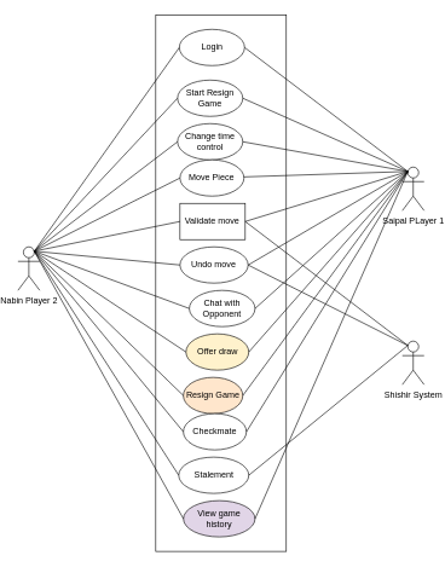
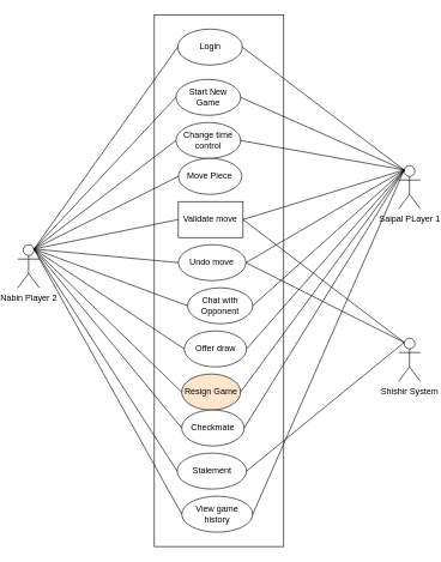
  <mxCell id="0" />
  <mxCell id="1" parent="0" />
  <mxCell id="2" value="Nabin Player 2" style="shape=umlActor;verticalLabelPosition=bottom;verticalAlign=top;html=1;outlineConnect=0;" parent="1" vertex="1"><mxGeometry x="20" y="340" width="30" height="60" as="geometry" /></mxCell>
  <mxCell id="3" value="Saipal PLayer 1" style="shape=umlActor;verticalLabelPosition=bottom;verticalAlign=top;html=1;outlineConnect=0;" parent="1" vertex="1"><mxGeometry x="550" y="230" width="30" height="60" as="geometry" /></mxCell>
  <mxCell id="4" value="" style="rounded=0;whiteSpace=wrap;html=1;" parent="1" vertex="1"><mxGeometry x="210" y="20" width="180" height="740" as="geometry" /></mxCell>
- <mxCell id="5" value="Offer draw" style="ellipse;whiteSpace=wrap;html=1;fillColor=#fff2cc;" parent="1" vertex="1"><mxGeometry x="251.63" y="460" width="86.62" height="50" as="geometry" /></mxCell>
+ <mxCell id="5" value="Offer draw" style="ellipse;whiteSpace=wrap;html=1;" parent="1" vertex="1"><mxGeometry x="251.63" y="460" width="86.62" height="50" as="geometry" /></mxCell>
  <mxCell id="6" value="Stalement" style="ellipse;whiteSpace=wrap;html=1;" parent="1" vertex="1"><mxGeometry x="241.63" y="630" width="96.62" height="50" as="geometry" /></mxCell>
  <mxCell id="7" value="Undo move" style="ellipse;whiteSpace=wrap;html=1;" parent="1" vertex="1"><mxGeometry x="243.38" y="340" width="94" height="50" as="geometry" /></mxCell>
  <mxCell id="8" value="Chat with Opponent" style="ellipse;whiteSpace=wrap;html=1;" parent="1" vertex="1"><mxGeometry x="256.26" y="400" width="90.62" height="50" as="geometry" /></mxCell>
- <mxCell id="9" value="View game history" style="ellipse;whiteSpace=wrap;html=1;fillColor=#e1d5e7;" parent="1" vertex="1"><mxGeometry x="248.13" y="690" width="98.75" height="50" as="geometry" /></mxCell>
+ <mxCell id="9" value="View game history" style="ellipse;whiteSpace=wrap;html=1;" parent="1" vertex="1"><mxGeometry x="248.13" y="690" width="98.75" height="50" as="geometry" /></mxCell>
  <mxCell id="10" value="Resign Game" style="ellipse;whiteSpace=wrap;html=1;fillColor=#ffe6cc;" parent="1" vertex="1"><mxGeometry x="248" y="520" width="82" height="50" as="geometry" /></mxCell>
  <mxCell id="11" value="Change time control" style="ellipse;whiteSpace=wrap;html=1;" parent="1" vertex="1"><mxGeometry x="240" y="170" width="90" height="50" as="geometry" /></mxCell>
- <mxCell id="12" value="Start Resign Game" style="ellipse;whiteSpace=wrap;html=1;" parent="1" vertex="1"><mxGeometry x="240" y="110" width="90" height="50" as="geometry" /></mxCell>
+ <mxCell id="12" value="Start New Game" style="ellipse;whiteSpace=wrap;html=1;" parent="1" vertex="1"><mxGeometry x="240" y="110" width="90" height="50" as="geometry" /></mxCell>
  <mxCell id="13" value="Login" style="ellipse;whiteSpace=wrap;html=1;" parent="1" vertex="1"><mxGeometry x="242.5" y="40" width="90" height="50" as="geometry" /></mxCell>
  <mxCell id="14" value="Move Piece" style="ellipse;whiteSpace=wrap;html=1;" parent="1" vertex="1"><mxGeometry x="243.38" y="220" width="88.25" height="50" as="geometry" /></mxCell>
  <mxCell id="15" value="Validate move" style="whiteSpace=wrap;html=1;rounded=0;" parent="1" vertex="1"><mxGeometry x="243.38" y="280" width="90" height="50" as="geometry" /></mxCell>
  <mxCell id="16" value="Checkmate" style="ellipse;whiteSpace=wrap;html=1;" parent="1" vertex="1"><mxGeometry x="248" y="570" width="87" height="50" as="geometry" /></mxCell>
  <mxCell id="17" value="Shishir System" style="shape=umlActor;verticalLabelPosition=bottom;verticalAlign=top;html=1;outlineConnect=0;" parent="1" vertex="1"><mxGeometry x="550" y="470" width="30" height="60" as="geometry" /></mxCell>
  <mxCell id="18" value="" style="endArrow=none;html=1;rounded=0;exitX=1;exitY=0.5;exitDx=0;exitDy=0;entryX=0.25;entryY=0.1;entryDx=0;entryDy=0;entryPerimeter=0;" edge="1" parent="1" source="13" target="3"><mxGeometry width="50" height="50" relative="1" as="geometry"><mxPoint x="490" y="110" as="sourcePoint" /><mxPoint x="540" y="60" as="targetPoint" /></mxGeometry></mxCell>
  <mxCell id="19" value="" style="endArrow=none;html=1;rounded=0;exitX=0.75;exitY=0.1;exitDx=0;exitDy=0;exitPerimeter=0;entryX=0;entryY=0.5;entryDx=0;entryDy=0;" edge="1" parent="1" source="2" target="13"><mxGeometry width="50" height="50" relative="1" as="geometry"><mxPoint x="-130" y="320" as="sourcePoint" /><mxPoint y="270" as="targetPoint" x="-80" /></mxGeometry></mxCell>
  <mxCell id="20" value="" style="endArrow=none;html=1;rounded=0;exitX=0.75;exitY=0.1;exitDx=0;exitDy=0;exitPerimeter=0;entryX=0;entryY=0.5;entryDx=0;entryDy=0;" edge="1" parent="1" source="2" target="12"><mxGeometry width="50" height="50" relative="1" as="geometry"><mxPoint x="-140" y="370" as="sourcePoint" /><mxPoint x="-90" y="320" as="targetPoint" /></mxGeometry></mxCell>
  <mxCell id="21" value="" style="endArrow=none;html=1;rounded=0;entryX=0.25;entryY=0.1;entryDx=0;entryDy=0;entryPerimeter=0;exitX=1;exitY=0.5;exitDx=0;exitDy=0;" edge="1" parent="1" source="12" target="3"><mxGeometry width="50" height="50" relative="1" as="geometry"><mxPoint x="410" y="260" as="sourcePoint" /><mxPoint x="460" y="210" as="targetPoint" /></mxGeometry></mxCell>
- <mxCell id="22" value="" style="endArrow=none;html=1;rounded=0;entryX=0.25;entryY=0.1;entryDx=0;entryDy=0;entryPerimeter=0;" edge="1" parent="1" source="14" target="3"><mxGeometry width="50" height="50" relative="1" as="geometry"><mxPoint x="-140" y="340" as="sourcePoint" /><mxPoint x="-90" y="290" as="targetPoint" /></mxGeometry></mxCell>
  <mxCell id="23" value="" style="endArrow=none;html=1;rounded=0;entryX=0.25;entryY=0.1;entryDx=0;entryDy=0;entryPerimeter=0;exitX=1;exitY=0.5;exitDx=0;exitDy=0;" edge="1" parent="1" source="11" target="3"><mxGeometry width="50" height="50" relative="1" as="geometry"><mxPoint x="-130" y="480" as="sourcePoint" /><mxPoint y="430" as="targetPoint" x="-80" /></mxGeometry></mxCell>
  <mxCell id="24" value="" style="endArrow=none;html=1;rounded=0;exitX=1;exitY=0.5;exitDx=0;exitDy=0;entryX=0.25;entryY=0.1;entryDx=0;entryDy=0;entryPerimeter=0;" edge="1" parent="1" source="15" target="17"><mxGeometry width="50" height="50" relative="1" as="geometry"><mxPoint y="550" as="sourcePoint" x="-80" /><mxPoint x="540" y="470" as="targetPoint" /></mxGeometry></mxCell>
  <mxCell id="25" value="" style="endArrow=none;html=1;rounded=0;entryX=0;entryY=0.5;entryDx=0;entryDy=0;exitX=0.75;exitY=0.1;exitDx=0;exitDy=0;exitPerimeter=0;" edge="1" parent="1" source="2" target="15"><mxGeometry width="50" height="50" relative="1" as="geometry"><mxPoint x="40" y="570" as="sourcePoint" /><mxPoint x="90" y="520" as="targetPoint" /></mxGeometry></mxCell>
  <mxCell id="26" value="" style="endArrow=none;html=1;rounded=0;entryX=0;entryY=0.5;entryDx=0;entryDy=0;exitX=0.75;exitY=0.1;exitDx=0;exitDy=0;exitPerimeter=0;" edge="1" parent="1" source="2" target="11"><mxGeometry width="50" height="50" relative="1" as="geometry"><mxPoint x="-90" y="400" as="sourcePoint" /><mxPoint x="-40" y="350" as="targetPoint" /></mxGeometry></mxCell>
  <mxCell id="27" value="" style="endArrow=none;html=1;rounded=0;entryX=0;entryY=0.5;entryDx=0;entryDy=0;exitX=0.75;exitY=0.1;exitDx=0;exitDy=0;exitPerimeter=0;" edge="1" parent="1" source="2" target="14"><mxGeometry width="50" height="50" relative="1" as="geometry"><mxPoint x="-40" y="480" as="sourcePoint" /><mxPoint x="50" y="460" as="targetPoint" /></mxGeometry></mxCell>
  <mxCell id="28" value="" style="endArrow=none;html=1;rounded=0;entryX=0.25;entryY=0.1;entryDx=0;entryDy=0;entryPerimeter=0;exitX=1;exitY=0.5;exitDx=0;exitDy=0;" edge="1" parent="1" source="15" target="3"><mxGeometry width="50" height="50" relative="1" as="geometry"><mxPoint x="-50" y="550" as="sourcePoint" /><mxPoint x="0" y="500" as="targetPoint" /></mxGeometry></mxCell>
  <mxCell id="29" value="" style="endArrow=none;html=1;rounded=0;entryX=0;entryY=0.5;entryDx=0;entryDy=0;exitX=0.75;exitY=0.1;exitDx=0;exitDy=0;exitPerimeter=0;" edge="1" parent="1" source="2" target="7"><mxGeometry width="50" height="50" relative="1" as="geometry"><mxPoint x="40" y="350" as="sourcePoint" /><mxPoint x="-50" y="510" as="targetPoint" /></mxGeometry></mxCell>
  <mxCell id="30" value="" style="endArrow=none;html=1;rounded=0;entryX=0;entryY=0.5;entryDx=0;entryDy=0;exitX=0.75;exitY=0.1;exitDx=0;exitDy=0;exitPerimeter=0;" edge="1" parent="1" source="2" target="8"><mxGeometry width="50" height="50" relative="1" as="geometry"><mxPoint x="30" y="510" as="sourcePoint" /><mxPoint x="50" y="480" as="targetPoint" /></mxGeometry></mxCell>
  <mxCell id="31" value="" style="endArrow=none;html=1;rounded=0;entryX=0;entryY=0.5;entryDx=0;entryDy=0;exitX=0.75;exitY=0.1;exitDx=0;exitDy=0;exitPerimeter=0;" edge="1" parent="1" source="2" target="5"><mxGeometry width="50" height="50" relative="1" as="geometry"><mxPoint x="0" y="530" as="sourcePoint" /><mxPoint x="50" y="480" as="targetPoint" /></mxGeometry></mxCell>
  <mxCell id="32" value="" style="endArrow=none;html=1;rounded=0;entryX=0;entryY=0.5;entryDx=0;entryDy=0;exitX=0.75;exitY=0.1;exitDx=0;exitDy=0;exitPerimeter=0;" edge="1" parent="1" source="2" target="10"><mxGeometry width="50" height="50" relative="1" as="geometry"><mxPoint x="50" y="570" as="sourcePoint" /><mxPoint x="100" y="520" as="targetPoint" /></mxGeometry></mxCell>
  <mxCell id="33" value="" style="endArrow=none;html=1;rounded=0;entryX=0;entryY=0.5;entryDx=0;entryDy=0;exitX=0.75;exitY=0.1;exitDx=0;exitDy=0;exitPerimeter=0;" edge="1" parent="1" source="2" target="16"><mxGeometry width="50" height="50" relative="1" as="geometry"><mxPoint x="50" y="580" as="sourcePoint" /><mxPoint x="100" y="530" as="targetPoint" /></mxGeometry></mxCell>
  <mxCell id="34" value="" style="endArrow=none;html=1;rounded=0;entryX=0;entryY=0.5;entryDx=0;entryDy=0;exitX=0.75;exitY=0.1;exitDx=0;exitDy=0;exitPerimeter=0;" edge="1" parent="1" source="2" target="6"><mxGeometry width="50" height="50" relative="1" as="geometry"><mxPoint x="10" y="560" as="sourcePoint" /><mxPoint x="60" y="510" as="targetPoint" /></mxGeometry></mxCell>
  <mxCell id="35" value="" style="endArrow=none;html=1;rounded=0;entryX=0;entryY=0.5;entryDx=0;entryDy=0;exitX=0.75;exitY=0.1;exitDx=0;exitDy=0;exitPerimeter=0;" edge="1" parent="1" source="2" target="9"><mxGeometry width="50" height="50" relative="1" as="geometry"><mxPoint x="-20" y="560" as="sourcePoint" /><mxPoint x="30" y="510" as="targetPoint" /></mxGeometry></mxCell>
  <mxCell id="36" value="" style="endArrow=none;html=1;rounded=0;exitX=1;exitY=0.5;exitDx=0;exitDy=0;entryX=0.25;entryY=0.1;entryDx=0;entryDy=0;entryPerimeter=0;" edge="1" parent="1" source="7" target="3"><mxGeometry width="50" height="50" relative="1" as="geometry"><mxPoint x="600" y="410" as="sourcePoint" /><mxPoint x="550" y="240" as="targetPoint" /></mxGeometry></mxCell>
  <mxCell id="37" value="" style="endArrow=none;html=1;rounded=0;exitX=1;exitY=0.5;exitDx=0;exitDy=0;entryX=0.25;entryY=0.1;entryDx=0;entryDy=0;entryPerimeter=0;" edge="1" parent="1" source="7" target="17"><mxGeometry width="50" height="50" relative="1" as="geometry"><mxPoint x="500" y="420" as="sourcePoint" /><mxPoint x="550" y="370" as="targetPoint" /></mxGeometry></mxCell>
  <mxCell id="38" value="" style="endArrow=none;html=1;rounded=0;entryX=0.25;entryY=0.1;entryDx=0;entryDy=0;entryPerimeter=0;exitX=1;exitY=0.5;exitDx=0;exitDy=0;" edge="1" parent="1" source="8" target="3"><mxGeometry width="50" height="50" relative="1" as="geometry"><mxPoint x="410" y="380" as="sourcePoint" /><mxPoint x="460" y="330" as="targetPoint" /></mxGeometry></mxCell>
  <mxCell id="39" value="" style="endArrow=none;html=1;rounded=0;exitX=1;exitY=0.5;exitDx=0;exitDy=0;entryX=0.25;entryY=0.1;entryDx=0;entryDy=0;entryPerimeter=0;" edge="1" parent="1" source="5" target="3"><mxGeometry width="50" height="50" relative="1" as="geometry"><mxPoint x="360" y="460" as="sourcePoint" /><mxPoint x="410" y="410" as="targetPoint" /></mxGeometry></mxCell>
  <mxCell id="40" value="" style="endArrow=none;html=1;rounded=0;exitX=1;exitY=0.5;exitDx=0;exitDy=0;entryX=0.25;entryY=0.1;entryDx=0;entryDy=0;entryPerimeter=0;" edge="1" parent="1" source="10" target="3"><mxGeometry width="50" height="50" relative="1" as="geometry"><mxPoint x="360" y="520" as="sourcePoint" /><mxPoint x="500" y="320" as="targetPoint" /></mxGeometry></mxCell>
  <mxCell id="41" value="" style="endArrow=none;html=1;rounded=0;exitX=1;exitY=0.5;exitDx=0;exitDy=0;entryX=0.25;entryY=0.1;entryDx=0;entryDy=0;entryPerimeter=0;" edge="1" parent="1" source="16" target="3"><mxGeometry width="50" height="50" relative="1" as="geometry"><mxPoint x="350" y="590" as="sourcePoint" /><mxPoint x="400" y="540" as="targetPoint" /></mxGeometry></mxCell>
  <mxCell id="42" value="" style="endArrow=none;html=1;rounded=0;exitX=1;exitY=0.5;exitDx=0;exitDy=0;entryX=0.25;entryY=0.1;entryDx=0;entryDy=0;entryPerimeter=0;" edge="1" parent="1" source="9" target="3"><mxGeometry width="50" height="50" relative="1" as="geometry"><mxPoint x="410" y="660" as="sourcePoint" /><mxPoint x="460" y="610" as="targetPoint" /></mxGeometry></mxCell>
  <mxCell id="43" value="" style="endArrow=none;html=1;rounded=0;exitX=1;exitY=0.5;exitDx=0;exitDy=0;entryX=0.25;entryY=0.1;entryDx=0;entryDy=0;entryPerimeter=0;" edge="1" parent="1" source="6" target="17"><mxGeometry width="50" height="50" relative="1" as="geometry"><mxPoint x="430" y="630" as="sourcePoint" /><mxPoint x="550" y="470" as="targetPoint" /></mxGeometry></mxCell>
